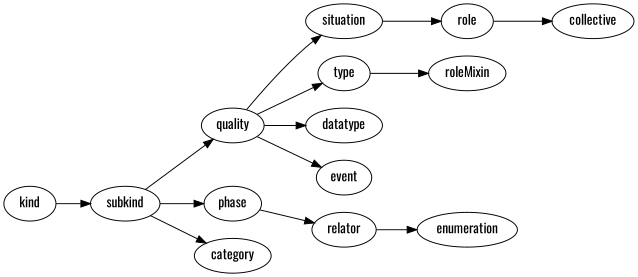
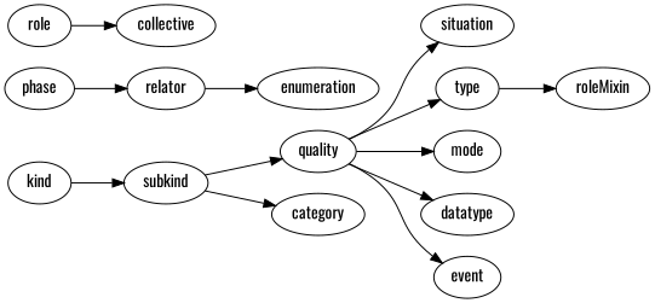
  strict digraph {
    fontname=Oswald
    rankdir=LR
    node [fontname=Oswald]
    edge [fontname=Oswald]
    kind
    subkind
    quality
    phase
    category
    situation
    type
+   mode
    datatype
    event
    relator
    enumeration
    role
    roleMixin
    collective
    kind -> subkind
    subkind -> quality
-   subkind -> phase
    subkind -> category
    quality -> situation
    quality -> type
+   quality -> mode
    quality -> datatype
    quality -> event
    phase -> relator
-   situation -> role
    type -> roleMixin
    relator -> enumeration
    role -> collective
  }
